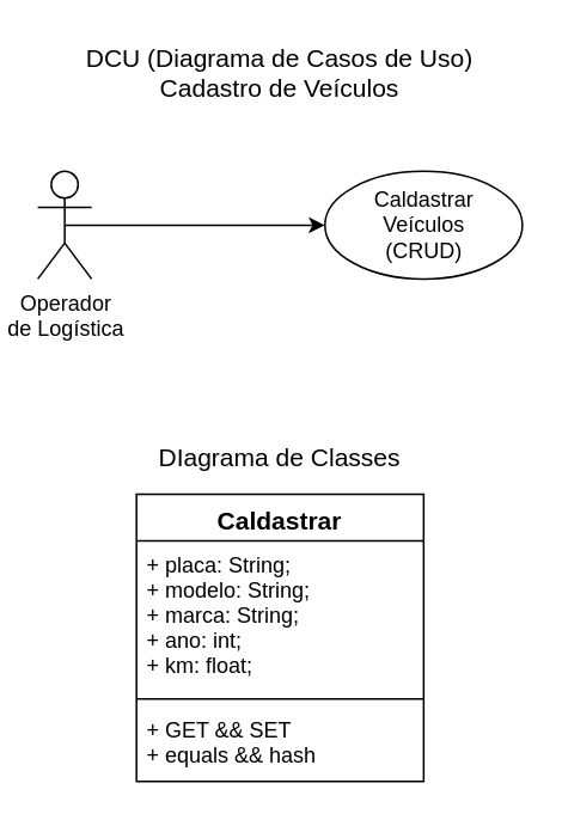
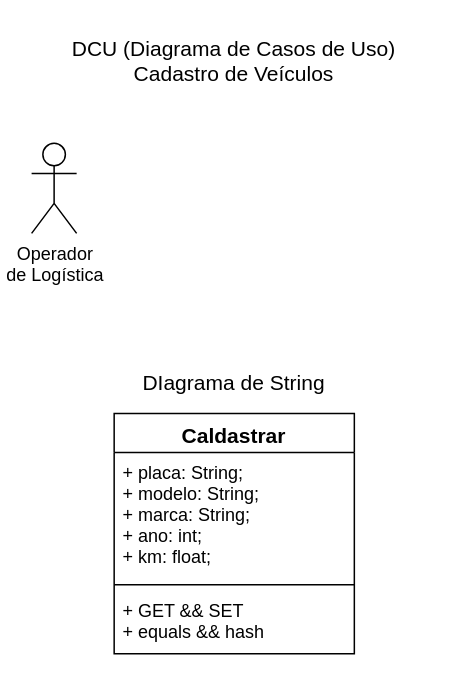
  <mxCell id="0" />
  <mxCell id="1" parent="0" />
- <mxCell id="2" style="edgeStyle=orthogonalEdgeStyle;rounded=0;orthogonalLoop=1;jettySize=auto;html=1;exitX=0.5;exitY=0.5;exitDx=0;exitDy=0;exitPerimeter=0;entryX=0;entryY=0.5;entryDx=0;entryDy=0;" edge="1" parent="1" source="3" target="4"><mxGeometry relative="1" as="geometry" /></mxCell>
  <mxCell id="3" value="Operador&lt;br&gt;de Logística" style="shape=umlActor;verticalLabelPosition=bottom;verticalAlign=top;html=1;outlineConnect=0;" vertex="1" parent="1"><mxGeometry x="20.5" y="95" width="30" height="60" as="geometry" /></mxCell>
- <mxCell id="4" value="Caldastrar&lt;br&gt;Veículos&lt;br&gt;(CRUD)" style="ellipse;whiteSpace=wrap;html=1;" vertex="1" parent="1"><mxGeometry x="180.5" y="95" width="110" height="60" as="geometry" /></mxCell>
  <mxCell id="5" value="DCU (Diagrama de Casos de Uso)&lt;br style=&quot;font-size: 14px;&quot;&gt;Cadastro de Veículos" style="text;html=1;strokeColor=none;fillColor=none;align=center;verticalAlign=middle;whiteSpace=wrap;rounded=0;fontSize=14;" vertex="1" parent="1"><mxGeometry x="35" y="20" width="241" height="40" as="geometry" /></mxCell>
- <mxCell id="6" value="DIagrama de Classes" style="text;html=1;strokeColor=none;fillColor=none;align=center;verticalAlign=middle;whiteSpace=wrap;rounded=0;fontSize=14;" vertex="1" parent="1"><mxGeometry x="35" y="235" width="241" height="40" as="geometry" /></mxCell>
+ <mxCell id="6" value="DIagrama de String" style="text;html=1;strokeColor=none;fillColor=none;align=center;verticalAlign=middle;whiteSpace=wrap;rounded=0;fontSize=14;" vertex="1" parent="1"><mxGeometry x="35" y="235" width="241" height="40" as="geometry" /></mxCell>
  <mxCell id="7" value="Caldastrar" style="swimlane;fontStyle=1;align=center;verticalAlign=top;childLayout=stackLayout;horizontal=1;startSize=26;horizontalStack=0;resizeParent=1;resizeParentMax=0;resizeLast=0;collapsible=1;marginBottom=0;fontSize=14;" vertex="1" parent="1"><mxGeometry x="75.5" y="275" width="160" height="160" as="geometry" /></mxCell>
  <mxCell id="8" value="+ placa: String;&#10;+ modelo: String;&#10;+ marca: String;&#10;+ ano: int;&#10;+ km: float;" style="text;strokeColor=none;fillColor=none;align=left;verticalAlign=top;spacingLeft=4;spacingRight=4;overflow=hidden;rotatable=0;points=[[0,0.5],[1,0.5]];portConstraint=eastwest;" vertex="1" parent="7"><mxGeometry y="26" width="160" height="84" as="geometry" /></mxCell>
  <mxCell id="9" value="" style="line;strokeWidth=1;fillColor=none;align=left;verticalAlign=middle;spacingTop=-1;spacingLeft=3;spacingRight=3;rotatable=0;labelPosition=right;points=[];portConstraint=eastwest;" vertex="1" parent="7"><mxGeometry y="110" width="160" height="8" as="geometry" /></mxCell>
  <mxCell id="10" value="+ GET &amp;&amp; SET&#10;+ equals &amp;&amp; hash" style="text;strokeColor=none;fillColor=none;align=left;verticalAlign=top;spacingLeft=4;spacingRight=4;overflow=hidden;rotatable=0;points=[[0,0.5],[1,0.5]];portConstraint=eastwest;" vertex="1" parent="7"><mxGeometry y="118" width="160" height="42" as="geometry" /></mxCell>
